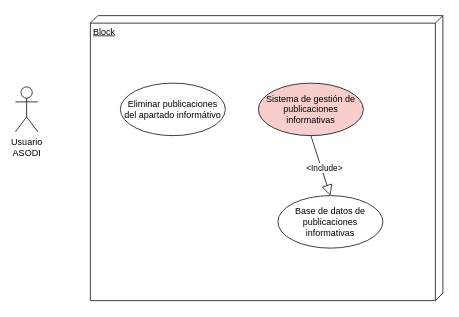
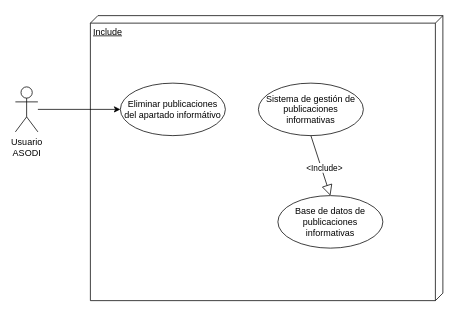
  <mxCell id="0" />
  <mxCell id="1" parent="0" />
- <mxCell id="2" value="Block" style="verticalAlign=top;align=left;spacingTop=8;spacingLeft=2;spacingRight=12;shape=cube;size=10;direction=south;fontStyle=4;html=1;whiteSpace=wrap;" parent="1" vertex="1"><mxGeometry x="120" y="20" width="470" height="380" as="geometry" /></mxCell>
+ <mxCell id="2" value="Include" style="verticalAlign=top;align=left;spacingTop=8;spacingLeft=2;spacingRight=12;shape=cube;size=10;direction=south;fontStyle=4;html=1;whiteSpace=wrap;" parent="1" vertex="1"><mxGeometry x="120" y="20" width="470" height="380" as="geometry" /></mxCell>
+ <mxCell id="3" style="edgeStyle=orthogonalEdgeStyle;rounded=0;orthogonalLoop=1;jettySize=auto;html=1;" parent="1" source="4" target="5" edge="1"><mxGeometry relative="1" as="geometry" /></mxCell>
  <mxCell id="4" value="Usuario&lt;br&gt;ASODI" style="shape=umlActor;verticalLabelPosition=bottom;verticalAlign=top;html=1;" parent="1" vertex="1"><mxGeometry x="20" y="115" width="30" height="60" as="geometry" /></mxCell>
  <mxCell id="5" value="Eliminar publicaciones del apartado informátivo" style="ellipse;whiteSpace=wrap;html=1;" parent="1" vertex="1"><mxGeometry x="160" y="110" width="140" height="70" as="geometry" /></mxCell>
- <mxCell id="6" value="Sistema de gestión de publicaciones informativas" style="ellipse;whiteSpace=wrap;html=1;fillColor=#f8cecc;" parent="1" vertex="1"><mxGeometry x="344" y="110" width="140" height="70" as="geometry" /></mxCell>
+ <mxCell id="6" value="Sistema de gestión de publicaciones informativas" style="ellipse;whiteSpace=wrap;html=1;" parent="1" vertex="1"><mxGeometry x="344" y="110" width="140" height="70" as="geometry" /></mxCell>
  <mxCell id="7" value="Base de datos de publicaciones informativas" style="ellipse;whiteSpace=wrap;html=1;" parent="1" vertex="1"><mxGeometry x="370" y="260" width="140" height="70" as="geometry" /></mxCell>
  <mxCell id="8" value="" style="endArrow=block;dashed=0;endFill=0;endSize=12;html=1;rounded=0;exitX=0.5;exitY=1;exitDx=0;exitDy=0;entryX=0.5;entryY=0;entryDx=0;entryDy=0;" parent="1" source="6" target="7" edge="1"><mxGeometry width="160" relative="1" as="geometry"><mxPoint x="280" y="280" as="sourcePoint" /><mxPoint x="440" y="280" as="targetPoint" /></mxGeometry></mxCell>
  <mxCell id="9" value="&amp;lt;Include&amp;gt;" style="edgeLabel;html=1;align=center;verticalAlign=middle;resizable=0;points=[];" parent="8" vertex="1" connectable="0"><mxGeometry x="0.097" y="3" relative="1" as="geometry"><mxPoint as="offset" /></mxGeometry></mxCell>
